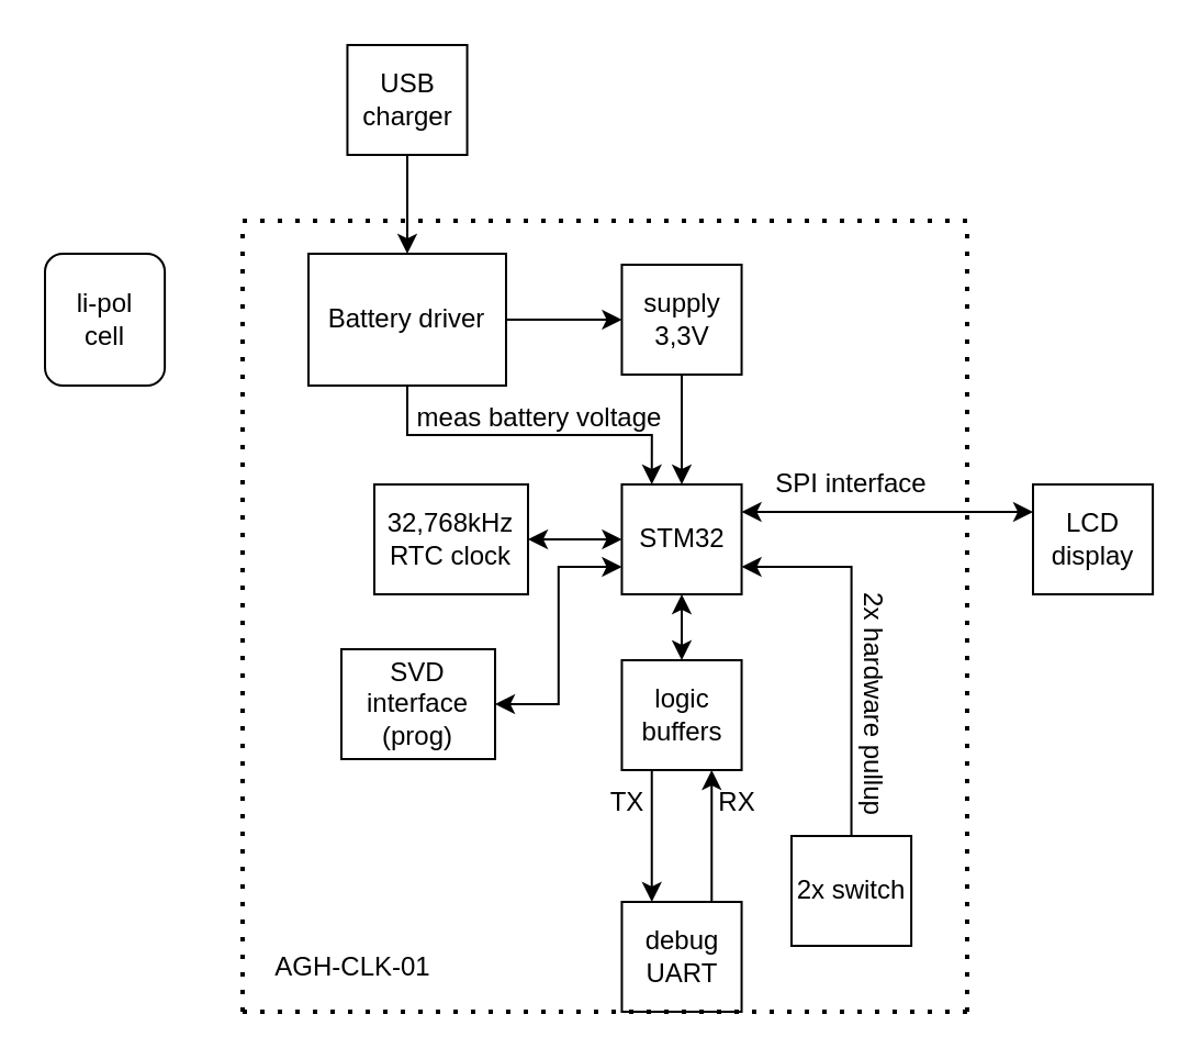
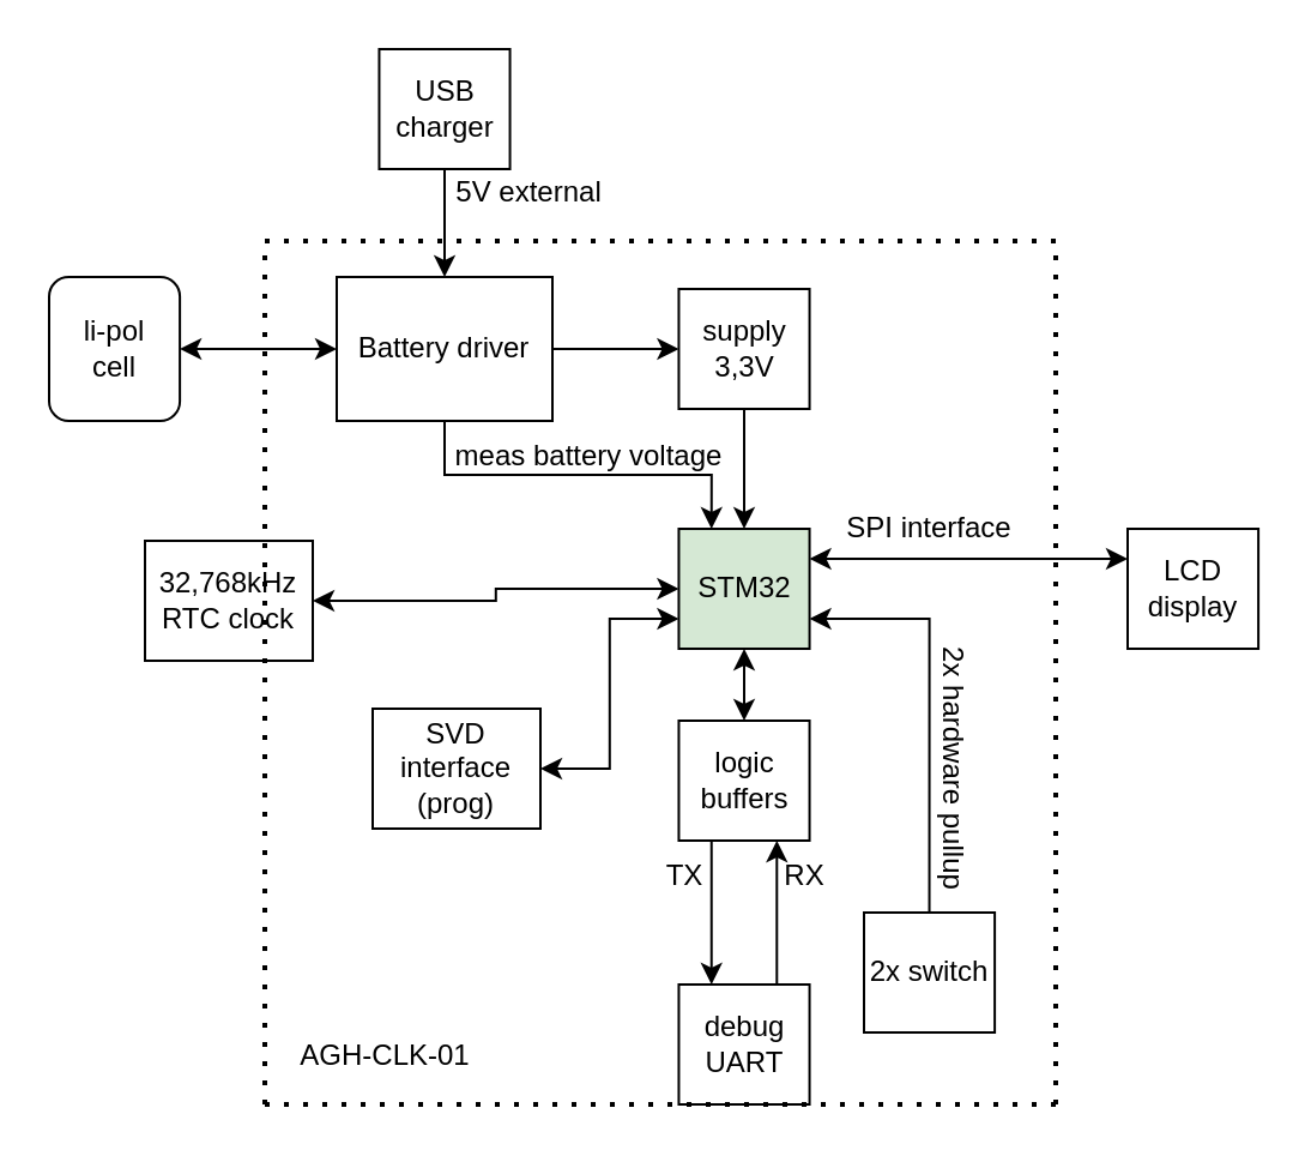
  <mxCell id="0" />
  <mxCell id="1" parent="0" />
  <mxCell id="2" style="edgeStyle=orthogonalEdgeStyle;rounded=0;orthogonalLoop=1;jettySize=auto;html=1;exitX=1;exitY=0.25;exitDx=0;exitDy=0;entryX=0;entryY=0.25;entryDx=0;entryDy=0;startArrow=classic;startFill=1;" parent="1" source="6" target="15" edge="1"><mxGeometry relative="1" as="geometry" /></mxCell>
  <mxCell id="3" style="edgeStyle=orthogonalEdgeStyle;rounded=0;orthogonalLoop=1;jettySize=auto;html=1;exitX=0;exitY=0.75;exitDx=0;exitDy=0;entryX=1;entryY=0.5;entryDx=0;entryDy=0;startArrow=classic;startFill=1;" parent="1" source="6" target="34" edge="1"><mxGeometry relative="1" as="geometry" /></mxCell>
  <mxCell id="4" style="edgeStyle=orthogonalEdgeStyle;rounded=0;orthogonalLoop=1;jettySize=auto;html=1;exitX=0;exitY=0.5;exitDx=0;exitDy=0;entryX=1;entryY=0.5;entryDx=0;entryDy=0;startArrow=classic;startFill=1;" parent="1" source="6" target="20" edge="1"><mxGeometry relative="1" as="geometry" /></mxCell>
  <mxCell id="5" style="edgeStyle=orthogonalEdgeStyle;rounded=0;orthogonalLoop=1;jettySize=auto;html=1;exitX=0.5;exitY=1;exitDx=0;exitDy=0;entryX=0.5;entryY=0;entryDx=0;entryDy=0;startArrow=classic;startFill=1;" parent="1" source="6" target="30" edge="1"><mxGeometry relative="1" as="geometry" /></mxCell>
- <mxCell id="6" value="STM32" style="rounded=0;whiteSpace=wrap;html=1;" parent="1" vertex="1"><mxGeometry x="282.73" y="220" width="54.55" height="50" as="geometry" /></mxCell>
+ <mxCell id="6" value="STM32" style="rounded=0;whiteSpace=wrap;html=1;fillColor=#d5e8d4;" parent="1" vertex="1"><mxGeometry x="282.73" y="220" width="54.55" height="50" as="geometry" /></mxCell>
  <mxCell id="7" style="edgeStyle=orthogonalEdgeStyle;rounded=0;orthogonalLoop=1;jettySize=auto;html=1;exitX=1;exitY=0.5;exitDx=0;exitDy=0;" parent="1" source="9" target="11" edge="1"><mxGeometry relative="1" as="geometry" /></mxCell>
  <mxCell id="8" style="edgeStyle=orthogonalEdgeStyle;rounded=0;orthogonalLoop=1;jettySize=auto;html=1;exitX=0.5;exitY=1;exitDx=0;exitDy=0;entryX=0.25;entryY=0;entryDx=0;entryDy=0;" parent="1" source="9" target="6" edge="1"><mxGeometry relative="1" as="geometry" /></mxCell>
  <mxCell id="9" value="Battery driver" style="rounded=0;whiteSpace=wrap;html=1;" parent="1" vertex="1"><mxGeometry x="140" y="115" width="90" height="60" as="geometry" /></mxCell>
  <mxCell id="10" style="edgeStyle=orthogonalEdgeStyle;rounded=0;orthogonalLoop=1;jettySize=auto;html=1;exitX=0.5;exitY=1;exitDx=0;exitDy=0;" parent="1" source="11" target="6" edge="1"><mxGeometry relative="1" as="geometry" /></mxCell>
  <mxCell id="11" value="supply 3,3V" style="rounded=0;whiteSpace=wrap;html=1;" parent="1" vertex="1"><mxGeometry x="282.73" y="120" width="54.55" height="50" as="geometry" /></mxCell>
  <mxCell id="12" style="edgeStyle=orthogonalEdgeStyle;rounded=0;orthogonalLoop=1;jettySize=auto;html=1;exitX=0.5;exitY=1;exitDx=0;exitDy=0;" parent="1" source="13" target="9" edge="1"><mxGeometry relative="1" as="geometry" /></mxCell>
  <mxCell id="13" value="USB charger" style="rounded=0;whiteSpace=wrap;html=1;" parent="1" vertex="1"><mxGeometry x="157.73" y="20" width="54.55" height="50" as="geometry" /></mxCell>
  <mxCell id="14" value="li-pol &lt;br&gt;cell" style="whiteSpace=wrap;html=1;rounded=1;" parent="1" vertex="1"><mxGeometry x="20" y="115" width="54.55" height="60" as="geometry" /></mxCell>
  <mxCell id="15" value="LCD&lt;br&gt;display" style="rounded=0;whiteSpace=wrap;html=1;" parent="1" vertex="1"><mxGeometry x="470" y="220" width="54.55" height="50" as="geometry" /></mxCell>
  <mxCell id="16" style="edgeStyle=orthogonalEdgeStyle;rounded=0;orthogonalLoop=1;jettySize=auto;html=1;exitX=0.75;exitY=0;exitDx=0;exitDy=0;entryX=0.75;entryY=1;entryDx=0;entryDy=0;" parent="1" source="17" target="30" edge="1"><mxGeometry relative="1" as="geometry" /></mxCell>
  <mxCell id="17" value="debug&lt;br&gt;UART" style="rounded=0;whiteSpace=wrap;html=1;" parent="1" vertex="1"><mxGeometry x="282.73" y="410" width="54.55" height="50" as="geometry" /></mxCell>
  <mxCell id="18" style="edgeStyle=orthogonalEdgeStyle;rounded=0;orthogonalLoop=1;jettySize=auto;html=1;exitX=0.5;exitY=0;exitDx=0;exitDy=0;entryX=1;entryY=0.75;entryDx=0;entryDy=0;" parent="1" source="19" target="6" edge="1"><mxGeometry relative="1" as="geometry" /></mxCell>
  <mxCell id="19" value="2x switch" style="rounded=0;whiteSpace=wrap;html=1;" parent="1" vertex="1"><mxGeometry x="360" y="380" width="54.55" height="50" as="geometry" /></mxCell>
- <mxCell id="20" value="32,768kHz RTC clock" style="rounded=0;whiteSpace=wrap;html=1;" parent="1" vertex="1"><mxGeometry x="170" y="220" width="70" height="50" as="geometry" /></mxCell>
+ <mxCell id="20" value="32,768kHz RTC clock" style="rounded=0;whiteSpace=wrap;html=1;" parent="1" vertex="1"><mxGeometry x="60" y="225" width="70" height="50" as="geometry" /></mxCell>
  <mxCell id="21" value="" style="endArrow=none;dashed=1;html=1;dashPattern=1 3;strokeWidth=2;rounded=0;" parent="1" edge="1"><mxGeometry width="50" height="50" relative="1" as="geometry"><mxPoint x="110" y="460" as="sourcePoint" /><mxPoint x="110" y="100" as="targetPoint" /></mxGeometry></mxCell>
  <mxCell id="22" value="" style="endArrow=none;dashed=1;html=1;dashPattern=1 3;strokeWidth=2;rounded=0;" parent="1" edge="1"><mxGeometry width="50" height="50" relative="1" as="geometry"><mxPoint x="440" y="460" as="sourcePoint" /><mxPoint x="440" y="100" as="targetPoint" /></mxGeometry></mxCell>
  <mxCell id="23" value="" style="endArrow=none;dashed=1;html=1;dashPattern=1 3;strokeWidth=2;rounded=0;" parent="1" edge="1"><mxGeometry width="50" height="50" relative="1" as="geometry"><mxPoint x="440" y="100" as="sourcePoint" /><mxPoint x="110" y="100" as="targetPoint" /></mxGeometry></mxCell>
  <mxCell id="24" value="" style="endArrow=none;dashed=1;html=1;dashPattern=1 3;strokeWidth=2;rounded=0;" parent="1" edge="1"><mxGeometry width="50" height="50" relative="1" as="geometry"><mxPoint x="440" y="460" as="sourcePoint" /><mxPoint x="110" y="460" as="targetPoint" /></mxGeometry></mxCell>
+ <mxCell id="25" value="5V external" style="text;html=1;align=center;verticalAlign=middle;resizable=0;points=[];autosize=1;strokeColor=none;fillColor=none;" parent="1" vertex="1"><mxGeometry x="180" y="70" width="80" height="20" as="geometry" /></mxCell>
  <mxCell id="26" value="meas battery voltage" style="text;html=1;align=center;verticalAlign=middle;resizable=0;points=[];autosize=1;strokeColor=none;fillColor=none;" parent="1" vertex="1"><mxGeometry x="180" y="180" width="130" height="20" as="geometry" /></mxCell>
  <mxCell id="27" value="SPI interface" style="text;html=1;align=center;verticalAlign=middle;resizable=0;points=[];autosize=1;strokeColor=none;fillColor=none;" parent="1" vertex="1"><mxGeometry x="347.27" y="210" width="80" height="20" as="geometry" /></mxCell>
  <mxCell id="28" value="2x hardware pullup" style="text;html=1;align=center;verticalAlign=middle;resizable=0;points=[];autosize=1;strokeColor=none;fillColor=none;rotation=90;" parent="1" vertex="1"><mxGeometry x="337.28" y="310" width="120" height="20" as="geometry" /></mxCell>
  <mxCell id="29" style="edgeStyle=orthogonalEdgeStyle;rounded=0;orthogonalLoop=1;jettySize=auto;html=1;exitX=0.25;exitY=1;exitDx=0;exitDy=0;entryX=0.25;entryY=0;entryDx=0;entryDy=0;" parent="1" source="30" target="17" edge="1"><mxGeometry relative="1" as="geometry" /></mxCell>
  <mxCell id="30" value="logic buffers" style="rounded=0;whiteSpace=wrap;html=1;" parent="1" vertex="1"><mxGeometry x="282.73" y="300" width="54.55" height="50" as="geometry" /></mxCell>
  <mxCell id="31" value="TX" style="text;html=1;align=center;verticalAlign=middle;resizable=0;points=[];autosize=1;strokeColor=none;fillColor=none;" parent="1" vertex="1"><mxGeometry x="270" y="355" width="30" height="20" as="geometry" /></mxCell>
  <mxCell id="32" value="RX" style="text;html=1;align=center;verticalAlign=middle;resizable=0;points=[];autosize=1;strokeColor=none;fillColor=none;" parent="1" vertex="1"><mxGeometry x="320" y="355" width="30" height="20" as="geometry" /></mxCell>
  <mxCell id="33" value="AGH-CLK-01" style="text;html=1;align=center;verticalAlign=middle;resizable=0;points=[];autosize=1;strokeColor=none;fillColor=none;" parent="1" vertex="1"><mxGeometry x="115" y="430" width="90" height="20" as="geometry" /></mxCell>
  <mxCell id="34" value="SVD interface&lt;br&gt;(prog)" style="rounded=0;whiteSpace=wrap;html=1;" parent="1" vertex="1"><mxGeometry x="155" y="295" width="70" height="50" as="geometry" /></mxCell>
+ <mxCell id="35" value="" style="endArrow=classic;startArrow=classic;html=1;rounded=0;exitX=1;exitY=0.5;exitDx=0;exitDy=0;entryX=0;entryY=0.5;entryDx=0;entryDy=0;" parent="1" source="14" target="9" edge="1"><mxGeometry width="50" height="50" relative="1" as="geometry"><mxPoint x="310" y="310" as="sourcePoint" /><mxPoint x="360" y="260" as="targetPoint" /></mxGeometry></mxCell>
